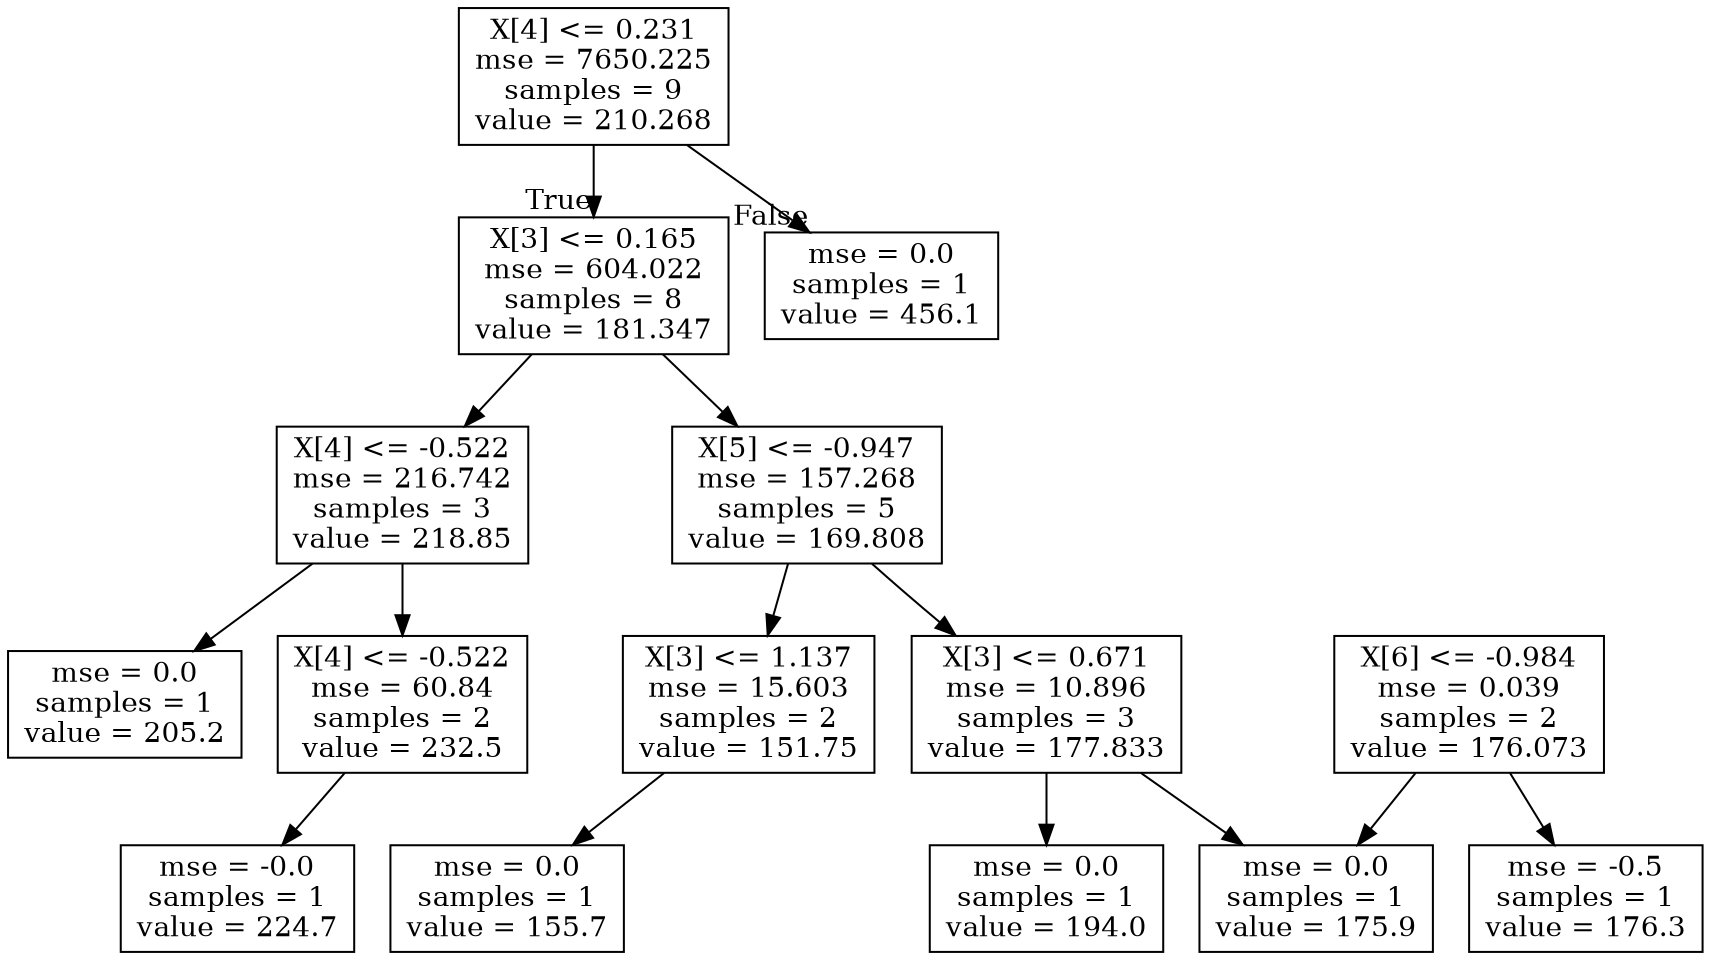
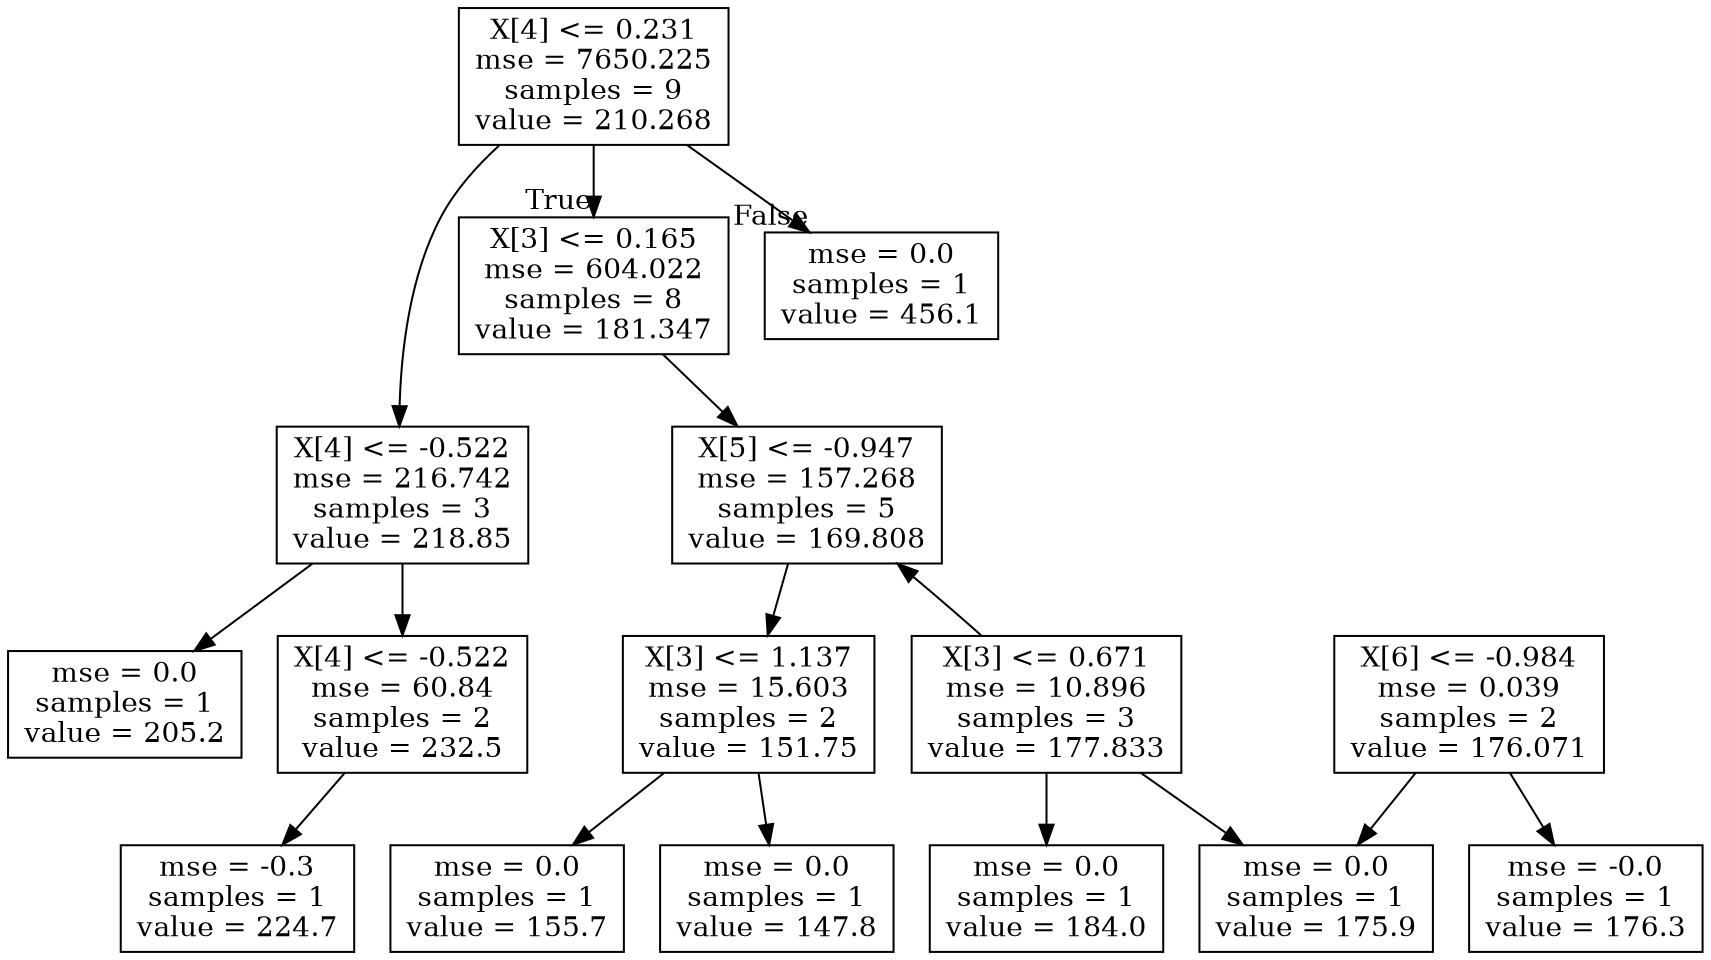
  digraph {
    node [shape=box]
    n1 [label="X[4] <= 0.231\nmse = 7650.225\nsamples = 9\nvalue = 210.268"]
    n2 [label="X[3] <= 0.165\nmse = 604.022\nsamples = 8\nvalue = 181.347"]
    n3 [label="mse = 0.0\nsamples = 1\nvalue = 456.1"]
    n4 [label="X[4] <= -0.522\nmse = 216.742\nsamples = 3\nvalue = 218.85"]
    n5 [label="X[5] <= -0.947\nmse = 157.268\nsamples = 5\nvalue = 169.808"]
    n6 [label="mse = 0.0\nsamples = 1\nvalue = 205.2"]
    n7 [label="X[4] <= -0.522\nmse = 60.84\nsamples = 2\nvalue = 232.5"]
    n8 [label="X[3] <= 1.137\nmse = 15.603\nsamples = 2\nvalue = 151.75"]
    n9 [label="X[3] <= 0.671\nmse = 10.896\nsamples = 3\nvalue = 177.833"]
-   n10 [label="mse = -0.0\nsamples = 1\nvalue = 224.7"]
+   n10 [label="mse = -0.3\nsamples = 1\nvalue = 224.7"]
    n11 [label="mse = 0.0\nsamples = 1\nvalue = 155.7"]
-   n13 [label="mse = 0.0\nsamples = 1\nvalue = 194.0"]
+   n12 [label="mse = 0.0\nsamples = 1\nvalue = 147.8"]
+   n13 [label="mse = 0.0\nsamples = 1\nvalue = 184.0"]
    n14 [label="mse = 0.0\nsamples = 1\nvalue = 175.9"]
-   n15 [label="X[6] <= -0.984\nmse = 0.039\nsamples = 2\nvalue = 176.073"]
-   n16 [label="mse = -0.5\nsamples = 1\nvalue = 176.3"]
+   n15 [label="X[6] <= -0.984\nmse = 0.039\nsamples = 2\nvalue = 176.071"]
+   n16 [label="mse = -0.0\nsamples = 1\nvalue = 176.3"]
    n1 -> n2 [headlabel=True labelangle=45 labeldistance=2.5]
    n1 -> n3 [headlabel=False labelangle=-45 labeldistance=2.5]
-   n2 -> n4
+   n1 -> n4
    n2 -> n5
    n4 -> n6
    n4 -> n7
    n5 -> n8
-   n5 -> n9
+   n9 -> n5
    n7 -> n10
    n8 -> n11
+   n8 -> n12
    n9 -> n13
    n9 -> n14
    n15 -> n14
    n15 -> n16
  }
